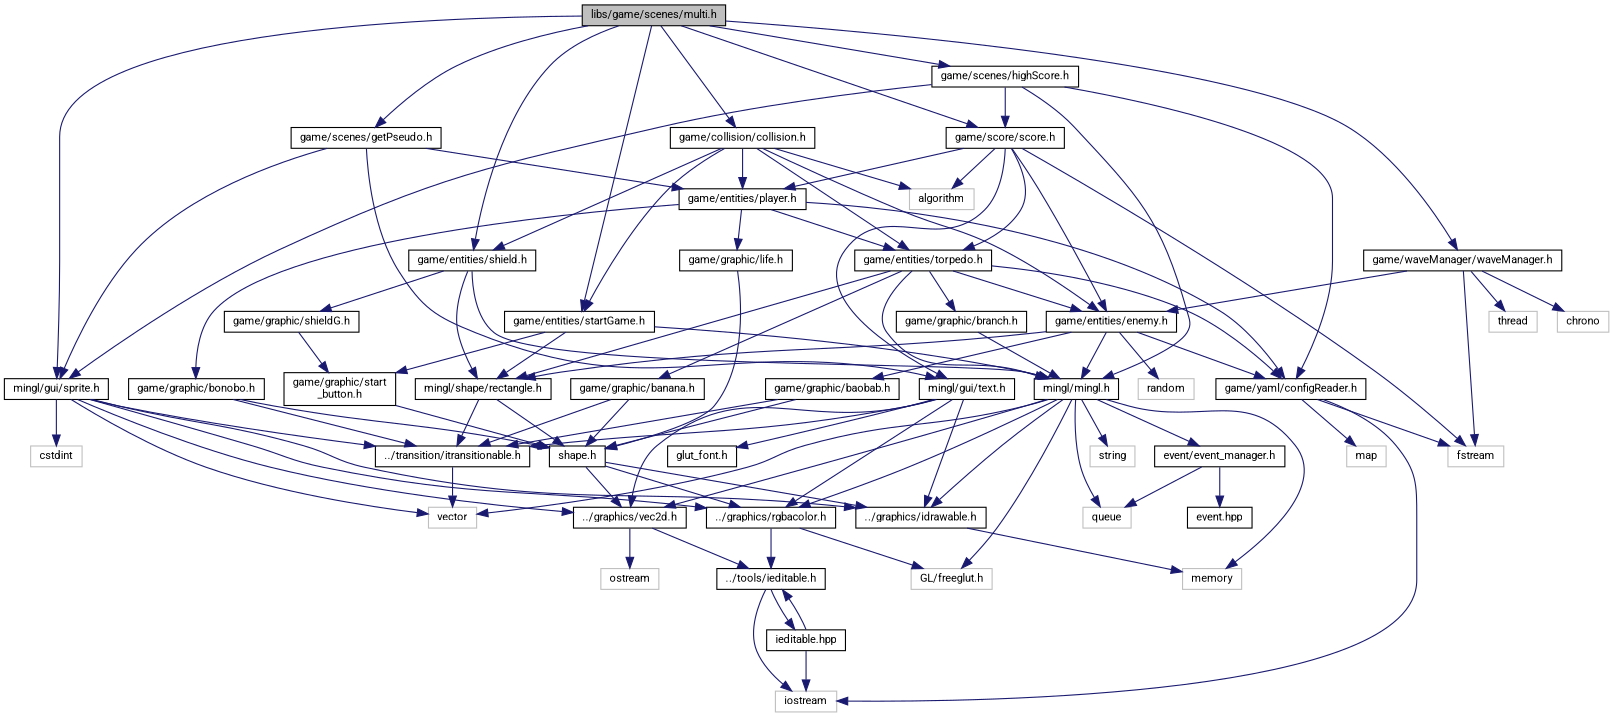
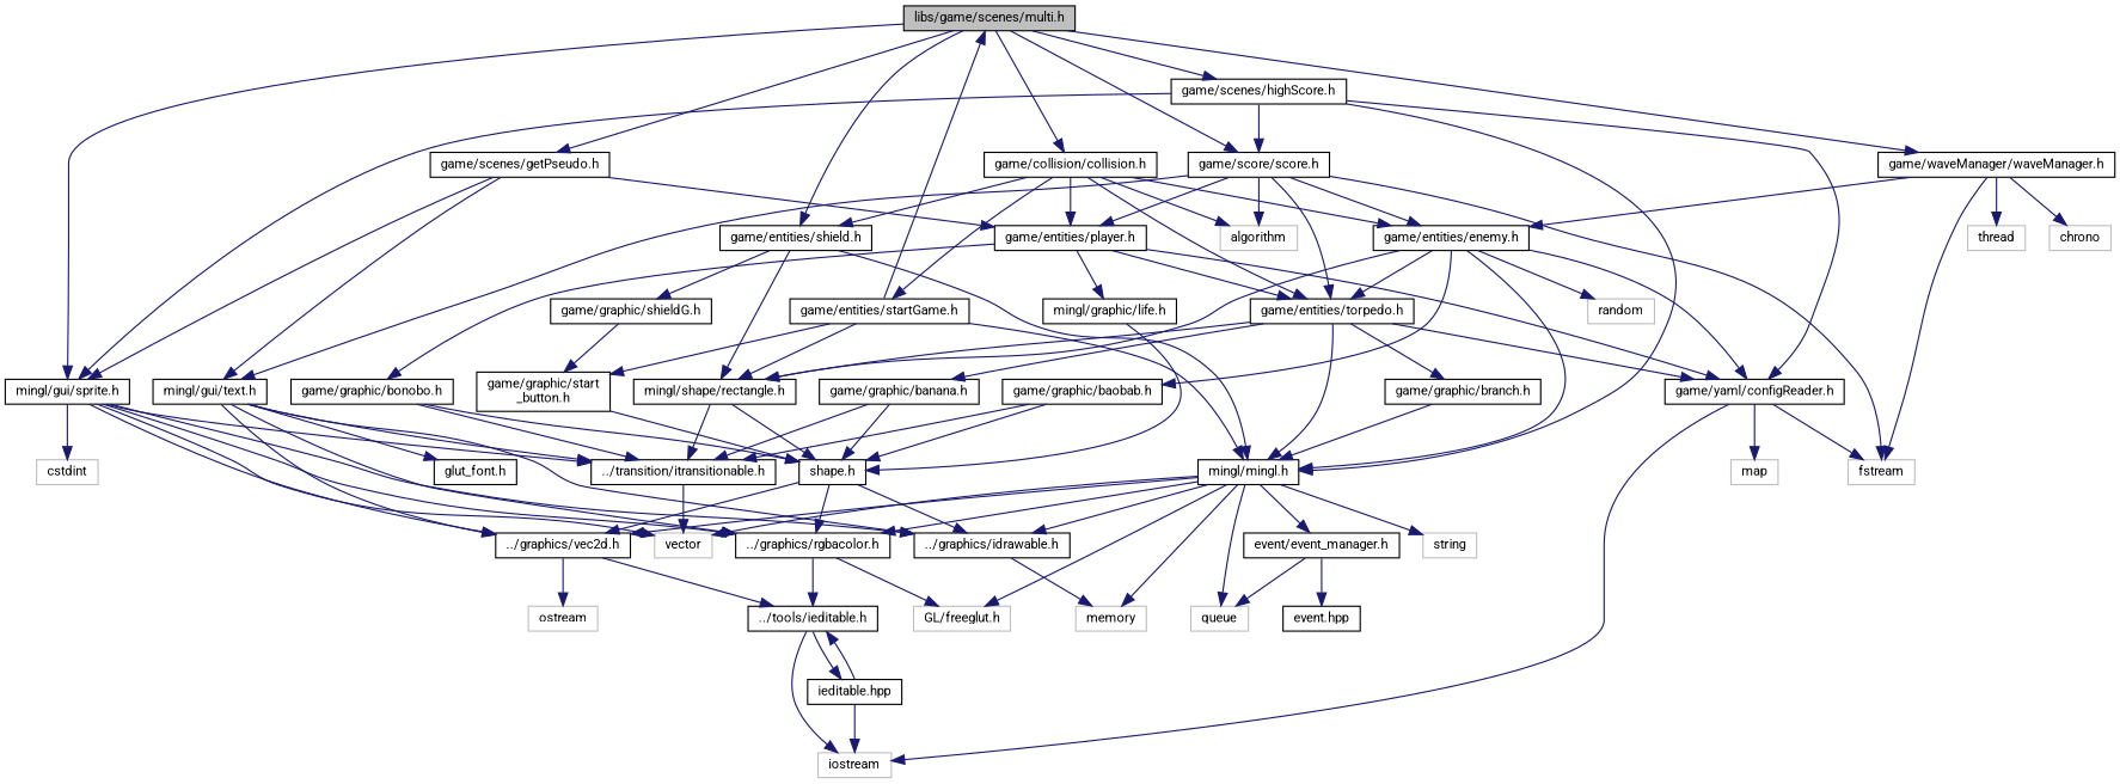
  digraph {
    fontname=Roboto
    node [color=black fillcolor=white fontname=Roboto fontsize=10 shape=record style=filled]
    edge [color=midnightblue fontname=Roboto fontsize=10 labelfontname=Helvetica labelfontsize=10 style=solid]
    n1 [fillcolor=grey75 fontcolor=black height=0.2 label="libs/game/scenes/multi.h" width=0.4]
    n2 [height=0.2 label="game/scenes/getPseudo.h" width=0.4]
    n3 [height=0.2 label="mingl/gui/sprite.h" width=0.4]
    n4 [height=0.2 label="game/entities/startGame.h" width=0.4]
    n5 [height=0.2 label="game/score/score.h" width=0.4]
    n6 [height=0.2 label="game/collision/collision.h" width=0.4]
    n7 [height=0.2 label="game/entities/shield.h" width=0.4]
    n8 [height=0.2 label="game/waveManager/waveManager.h" width=0.4]
    n9 [height=0.2 label="game/scenes/highScore.h" width=0.4]
    n10 [height=0.2 label="mingl/gui/text.h" width=0.4]
    n11 [height=0.2 label="game/entities/player.h" width=0.4]
    n12 [height=0.2 label="../graphics/idrawable.h" width=0.4]
    n13 [height=0.2 label="../graphics/rgbacolor.h" width=0.4]
    n14 [height=0.2 label="../graphics/vec2d.h" width=0.4]
    n15 [height=0.2 label="../transition/itransitionable.h" width=0.4]
    n16 [color=grey75 height=0.2 label=vector width=0.4]
    n17 [color=grey75 height=0.2 label=cstdint width=0.4]
    n18 [height=0.2 label="mingl/mingl.h" width=0.4]
    n19 [height=0.2 label="mingl/shape/rectangle.h" width=0.4]
    n20 [height=0.2 label="game/graphic/start\l_button.h" width=0.4]
    n21 [height=0.2 label="game/entities/torpedo.h" width=0.4]
    n22 [color=grey75 height=0.2 label=fstream width=0.4]
    n23 [color=grey75 height=0.2 label=algorithm width=0.4]
    n24 [height=0.2 label="game/entities/enemy.h" width=0.4]
    n25 [height=0.2 label="game/graphic/shieldG.h" width=0.4]
    n26 [color=grey75 height=0.2 label=thread width=0.4]
    n27 [color=grey75 height=0.2 label=chrono width=0.4]
    n28 [height=0.2 label="game/yaml/configReader.h" width=0.4]
    n29 [height=0.2 label="glut_font.h" width=0.4]
    n30 [height=0.2 label="game/graphic/bonobo.h" width=0.4]
-   n31 [height=0.2 label="game/graphic/life.h" width=0.4]
+   n31 [height=0.2 label="mingl/graphic/life.h" width=0.4]
    n32 [color=grey75 height=0.2 label=memory width=0.4]
    n33 [color=grey75 height=0.2 label="GL/freeglut.h" width=0.4]
    n34 [height=0.2 label="../tools/ieditable.h" width=0.4]
    n35 [color=grey75 height=0.2 label=ostream width=0.4]
    n36 [color=grey75 height=0.2 label=iostream width=0.4]
    n37 [height=0.2 label="ieditable.hpp" width=0.4]
    n38 [height=0.2 label="game/graphic/branch.h" width=0.4]
    n39 [height=0.2 label="game/graphic/banana.h" width=0.4]
    n40 [color=grey75 height=0.2 label=map width=0.4]
    n41 [height=0.2 label="shape.h" width=0.4]
    n42 [color=grey75 height=0.2 label=queue width=0.4]
    n43 [color=grey75 height=0.2 label=string width=0.4]
    n44 [height=0.2 label="event/event_manager.h" width=0.4]
    n45 [height=0.2 label="event.hpp" width=0.4]
    n46 [color=grey75 height=0.2 label=random width=0.4]
    n47 [height=0.2 label="game/graphic/baobab.h" width=0.4]
    n1 -> n2
    n1 -> n3
-   n1 -> n4
+   n4 -> n1
    n1 -> n5
    n1 -> n6
    n1 -> n7
    n1 -> n8
    n1 -> n9
    n2 -> n3
    n2 -> n10
    n2 -> n11
    n3 -> n12
    n3 -> n13
    n3 -> n14
    n3 -> n15
    n3 -> n16
    n3 -> n17
    n4 -> n18
    n4 -> n19
    n4 -> n20
    n5 -> n10
    n5 -> n11
    n5 -> n21
    n5 -> n22
    n5 -> n23
    n5 -> n24
    n6 -> n4
    n6 -> n7
    n6 -> n11
    n6 -> n21
    n6 -> n23
    n6 -> n24
    n7 -> n18
    n7 -> n19
    n7 -> n25
    n8 -> n22
    n8 -> n24
    n8 -> n26
    n8 -> n27
    n9 -> n3
    n9 -> n5
    n9 -> n18
    n9 -> n28
    n10 -> n12
    n10 -> n13
    n10 -> n14
    n10 -> n15
    n10 -> n29
    n11 -> n21
    n11 -> n28
    n11 -> n30
    n11 -> n31
    n12 -> n32
    n13 -> n33
    n13 -> n34
    n14 -> n34
    n14 -> n35
    n15 -> n16
    n18 -> n12
    n18 -> n13
    n18 -> n14
    n18 -> n16
    n18 -> n32
    n18 -> n33
    n18 -> n42
    n18 -> n43
    n18 -> n44
    n19 -> n15
    n19 -> n41
    n20 -> n41
    n21 -> n18
    n21 -> n19
    n21 -> n28
    n21 -> n38
    n21 -> n39
    n24 -> n18
    n24 -> n19
-   n21 -> n24
+   n24 -> n21
    n24 -> n28
    n24 -> n46
    n24 -> n47
    n25 -> n20
    n28 -> n22
    n28 -> n36
    n28 -> n40
    n30 -> n15
    n30 -> n41
    n31 -> n41
    n34 -> n36
    n34 -> n37
    n37 -> n34
    n37 -> n36
    n38 -> n18
    n39 -> n15
    n39 -> n41
    n41 -> n12
    n41 -> n13
    n41 -> n14
    n44 -> n42
    n44 -> n45
    n47 -> n15
    n47 -> n41
  }
